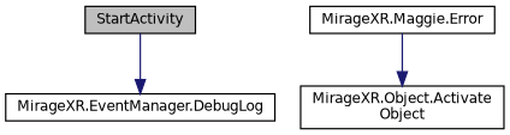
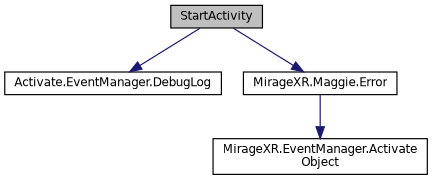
  digraph {
    rankdir=TB
    node [color=black fillcolor=white fontname=Helvetica fontsize=10 shape=record style=filled]
    edge [color=midnightblue fontname=Helvetica fontsize=10 labelfontname=Helvetica labelfontsize=10 style=solid]
    n1 [fillcolor=grey75 fontcolor=black height=0.2 label=StartActivity width=0.4]
-   n2 [height=0.2 label="MirageXR.EventManager.DebugLog" width=0.4]
+   n2 [height=0.2 label="Activate.EventManager.DebugLog" width=0.4]
    n3 [height=0.2 label="MirageXR.Maggie.Error" width=0.4]
-   n4 [height=0.2 label="MirageXR.Object.Activate\lObject" width=0.4]
+   n4 [height=0.2 label="MirageXR.EventManager.Activate\lObject" width=0.4]
    n1 -> n2
+   n1 -> n3
    n3 -> n4
  }
